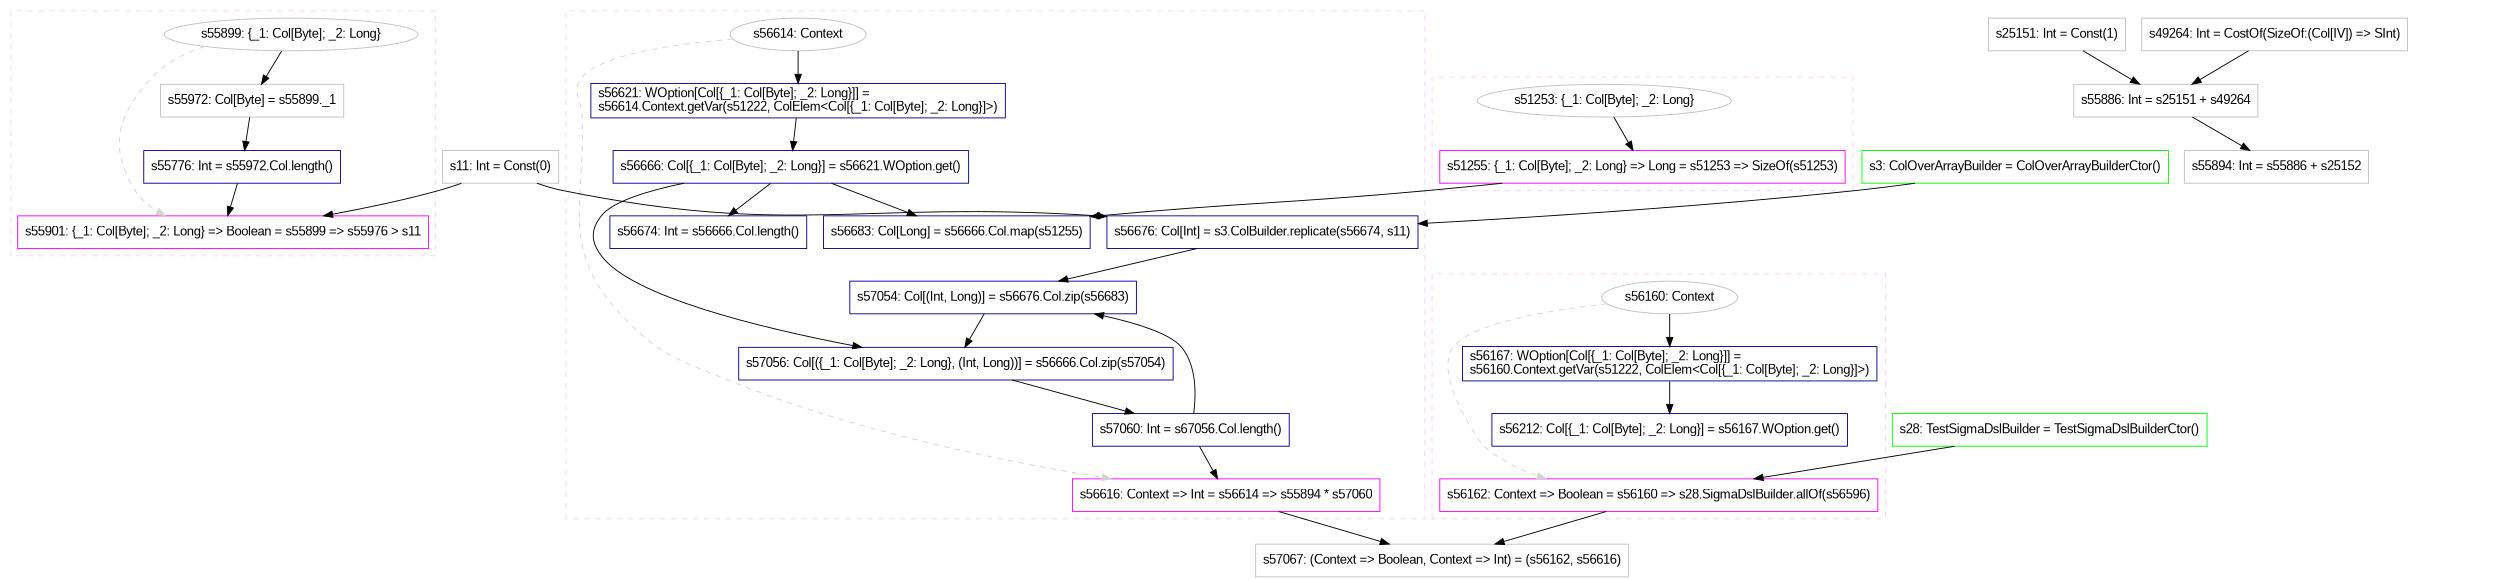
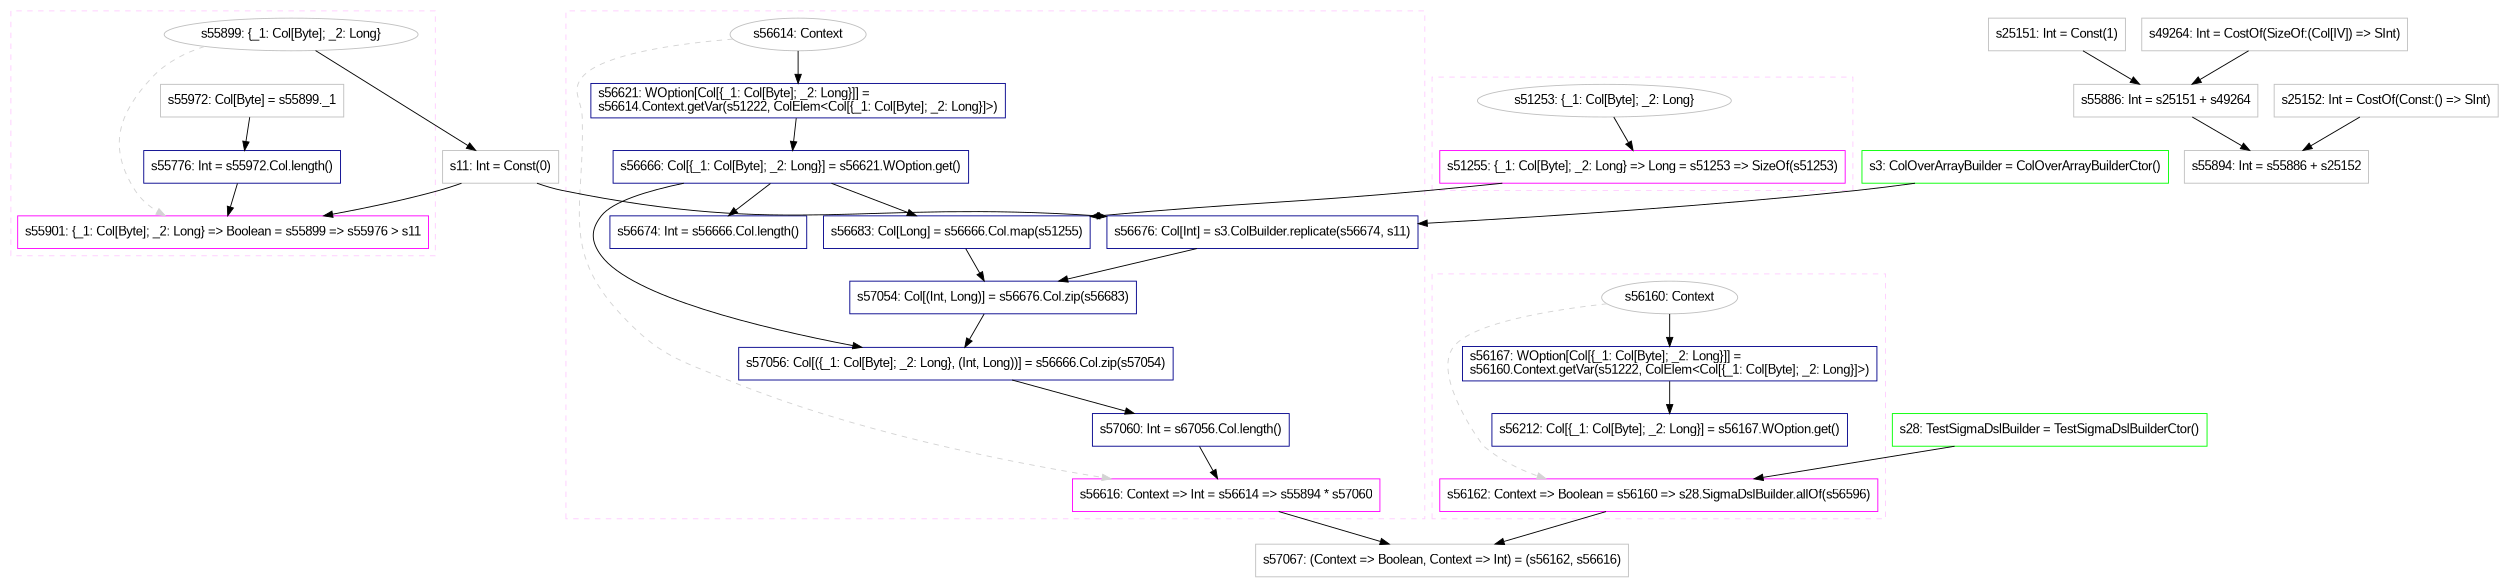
  digraph {
    concentrate=true
    fontname="Liberation Sans"
    node [color=gray fillcolor=white fontname="Liberation Sans" shape=box style=filled]
    edge [fontname="Liberation Sans" style=solid]
    n1 [label="s55899: {_1: Col[Byte]; _2: Long}" shape=oval]
    n2 [color=magenta label="s55901: {_1: Col[Byte]; _2: Long} => Boolean = s55899 => s55976 > s11"]
    n3 [label="s55972: Col[Byte] = s55899._1"]
    n4 [color=darkblue label="s55776: Int = s55972.Col.length()"]
    n5 [label="s56160: Context" shape=oval]
    n6 [color=magenta label="s56162: Context => Boolean = s56160 => s28.SigmaDslBuilder.allOf(s56596)"]
    n7 [color=darkblue label="s56167: WOption[Col[{_1: Col[Byte]; _2: Long}]] =\ls56160.Context.getVar(s51222, ColElem<Col[{_1: Col[Byte]; _2: Long}]>)\l"]
    n8 [color=darkblue label="s56212: Col[{_1: Col[Byte]; _2: Long}] = s56167.WOption.get()"]
    n9 [label="s51253: {_1: Col[Byte]; _2: Long}" shape=oval]
    n10 [color=magenta label="s51255: {_1: Col[Byte]; _2: Long} => Long = s51253 => SizeOf(s51253)"]
    n11 [label="s56614: Context" shape=oval]
    n12 [color=magenta label="s56616: Context => Int = s56614 => s55894 * s57060"]
    n13 [color=darkblue label="s56621: WOption[Col[{_1: Col[Byte]; _2: Long}]] =\ls56614.Context.getVar(s51222, ColElem<Col[{_1: Col[Byte]; _2: Long}]>)\l"]
    n14 [color=darkblue label="s56666: Col[{_1: Col[Byte]; _2: Long}] = s56621.WOption.get()"]
    n15 [color=darkblue label="s56674: Int = s56666.Col.length()"]
    n16 [color=darkblue label="s56676: Col[Int] = s3.ColBuilder.replicate(s56674, s11)"]
    n17 [color=darkblue label="s56683: Col[Long] = s56666.Col.map(s51255)"]
    n18 [color=darkblue label="s57054: Col[(Int, Long)] = s56676.Col.zip(s56683)"]
    n19 [color=darkblue label="s57056: Col[({_1: Col[Byte]; _2: Long}, (Int, Long))] = s56666.Col.zip(s57054)"]
    n20 [color=darkblue label="s57060: Int = s67056.Col.length()"]
    n21 [label="s57067: (Context => Boolean, Context => Int) = (s56162, s56616)"]
    n22 [color=green label="s28: TestSigmaDslBuilder = TestSigmaDslBuilderCtor()"]
    n23 [label="s11: Int = Const(0)"]
    n24 [label="s25151: Int = Const(1)"]
    n25 [label="s55886: Int = s25151 + s49264"]
    n26 [label="s55894: Int = s55886 + s25152"]
    n27 [label="s49264: Int = CostOf(SizeOf:(Col[IV]) => SInt)"]
+   n28 [label="s25152: Int = CostOf(Const:() => SInt)"]
    n29 [color=green label="s3: ColOverArrayBuilder = ColOverArrayBuilderCtor()"]
    subgraph cluster_1 {
      color="#FFCCFF"
      style=dashed
      n3
      n4
      subgraph sub_2 {
        color="#FFCCFF"
        rank=source
        style=dashed
        n1
      }
      subgraph sub_3 {
        color="#FFCCFF"
        rank=sink
        style=dashed
        n2
      }
    }
    subgraph cluster_4 {
      color="#FFCCFF"
      style=dashed
      n7
      n8
      subgraph sub_5 {
        color="#FFCCFF"
        rank=source
        style=dashed
        n5
      }
      subgraph sub_6 {
        color="#FFCCFF"
        rank=sink
        style=dashed
        n6
      }
    }
    subgraph cluster_7 {
      color="#FFCCFF"
      style=dashed
      subgraph sub_8 {
        color="#FFCCFF"
        rank=source
        style=dashed
        n9
      }
      subgraph sub_9 {
        color="#FFCCFF"
        rank=sink
        style=dashed
        n10
      }
    }
    subgraph cluster_10 {
      color="#FFCCFF"
      style=dashed
      n13
      n14
      n15
      n16
      n17
      n18
      n19
      n20
      subgraph sub_11 {
        color="#FFCCFF"
        rank=source
        style=dashed
        n11
      }
      subgraph sub_12 {
        color="#FFCCFF"
        rank=sink
        style=dashed
        n12
      }
    }
    n1 -> n2 [color=lightgray style=dashed weight=0]
-   n1 -> n3
+   n1 -> n23
    n3 -> n4
    n4 -> n2
    n5 -> n6 [color=lightgray style=dashed weight=0]
    n5 -> n7
    n6 -> n21
    n7 -> n8
    n9 -> n10 [color=lightgray style=dashed weight=0]
    n9 -> n10
    n10 -> n17
    n11 -> n12 [color=lightgray style=dashed weight=0]
    n11 -> n13
    n12 -> n21
    n13 -> n14
    n14 -> n15
    n14 -> n17
    n14 -> n19
    n16 -> n18
-   n20 -> n18
+   n17 -> n18
    n18 -> n19
    n19 -> n20
    n20 -> n12
    n22 -> n6
    n23 -> n2
    n23 -> n16
    n24 -> n25
    n25 -> n26
    n27 -> n25
+   n28 -> n26
    n29 -> n16
  }
